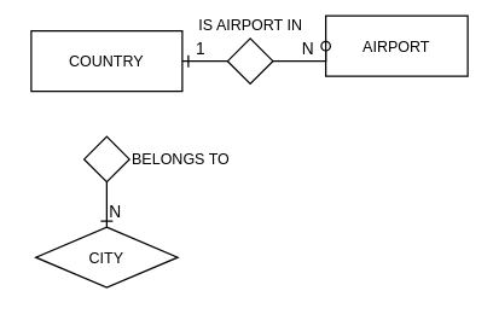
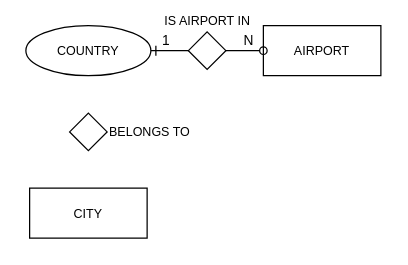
  <mxCell id="0" />
  <mxCell id="1" parent="0" />
- <mxCell id="2" value="AIRPORT" style="whiteSpace=wrap;html=1;align=center;fontSize=10;" parent="1" vertex="1"><mxGeometry x="215" y="10" width="94" height="40" as="geometry" /></mxCell>
+ <mxCell id="2" value="AIRPORT" style="whiteSpace=wrap;html=1;align=center;fontSize=10;" parent="1" vertex="1"><mxGeometry x="210" y="20" width="94" height="40" as="geometry" /></mxCell>
  <mxCell id="3" style="edgeStyle=orthogonalEdgeStyle;rounded=0;orthogonalLoop=1;jettySize=auto;html=1;endArrow=ERone;endFill=0;exitX=0;exitY=0.5;exitDx=0;exitDy=0;entryX=1;entryY=0.5;entryDx=0;entryDy=0;" parent="1" source="5" target="8" edge="1"><mxGeometry relative="1" as="geometry"><Array as="points"><mxPoint x="155" y="40" /><mxPoint x="155" y="40" /></Array><mxPoint x="190" y="5.03" as="sourcePoint" /><mxPoint x="150" y="5.03" as="targetPoint" /></mxGeometry></mxCell>
  <mxCell id="4" value="1" style="edgeLabel;html=1;align=center;verticalAlign=bottom;resizable=0;points=[];labelPosition=center;verticalLabelPosition=top;labelBackgroundColor=none;" parent="3" vertex="1" connectable="0"><mxGeometry x="0.821" relative="1" as="geometry"><mxPoint x="7" as="offset" /></mxGeometry></mxCell>
  <mxCell id="5" value="&lt;span style=&quot;text-align: left;&quot;&gt;IS AIRPORT IN&lt;/span&gt;" style="shape=rhombus;perimeter=rhombusPerimeter;html=1;align=center;fontSize=10;labelPosition=center;verticalLabelPosition=top;verticalAlign=bottom;" parent="1" vertex="1"><mxGeometry x="150" y="25" width="30" height="30" as="geometry" /></mxCell>
  <mxCell id="6" style="edgeStyle=orthogonalEdgeStyle;rounded=0;orthogonalLoop=1;jettySize=auto;html=1;endArrow=oval;startFill=0;startArrow=none;curved=0;endFill=0;exitX=1;exitY=0.5;exitDx=0;exitDy=0;entryX=0;entryY=0.5;entryDx=0;entryDy=0;" parent="1" source="5" target="2" edge="1"><mxGeometry relative="1" as="geometry"><mxPoint x="320" y="-50" as="sourcePoint" /></mxGeometry></mxCell>
  <mxCell id="7" value="N" style="edgeLabel;html=1;align=center;verticalAlign=bottom;resizable=0;points=[];labelPosition=center;verticalLabelPosition=top;labelBackgroundColor=none;" parent="6" vertex="1" connectable="0"><mxGeometry x="-0.277" y="2" relative="1" as="geometry"><mxPoint x="6" y="2" as="offset" /></mxGeometry></mxCell>
- <mxCell id="8" value="COUNTRY" style="whiteSpace=wrap;html=1;align=center;fontSize=10;" parent="1" vertex="1"><mxGeometry x="20" y="20" width="100" height="40" as="geometry" /></mxCell>
- <mxCell id="9" value="CITY" style="rhombus;whiteSpace=wrap;html=1;align=center;fontSize=10;" vertex="1" parent="1"><mxGeometry x="23" y="150" width="94" height="40" as="geometry" /></mxCell>
- <mxCell id="10" style="edgeStyle=orthogonalEdgeStyle;rounded=0;orthogonalLoop=1;jettySize=auto;html=1;exitX=0.5;exitY=1;exitDx=0;exitDy=0;entryX=0.5;entryY=0;entryDx=0;entryDy=0;endArrow=ERone;endFill=0;" edge="1" parent="1" source="12" target="9"><mxGeometry relative="1" as="geometry" /></mxCell>
- <mxCell id="11" value="N" style="edgeLabel;html=1;align=left;verticalAlign=middle;resizable=0;points=[];labelBackgroundColor=none;labelPosition=right;verticalLabelPosition=middle;" vertex="1" connectable="0" parent="10"><mxGeometry x="0.259" relative="1" as="geometry"><mxPoint as="offset" /></mxGeometry></mxCell>
+ <mxCell id="8" value="COUNTRY" style="ellipse;whiteSpace=wrap;html=1;align=center;fontSize=10;" parent="1" vertex="1"><mxGeometry x="20" y="20" width="100" height="40" as="geometry" /></mxCell>
+ <mxCell id="9" value="CITY" style="whiteSpace=wrap;html=1;align=center;fontSize=10;" vertex="1" parent="1"><mxGeometry x="23" y="150" width="94" height="40" as="geometry" /></mxCell>
  <mxCell id="12" value="&lt;span style=&quot;text-align: left;&quot;&gt;BELONGS TO&lt;/span&gt;" style="shape=rhombus;perimeter=rhombusPerimeter;html=1;align=left;fontSize=10;labelPosition=right;verticalLabelPosition=middle;verticalAlign=middle;" vertex="1" parent="1"><mxGeometry x="55" y="90" width="30" height="30" as="geometry" /></mxCell>
